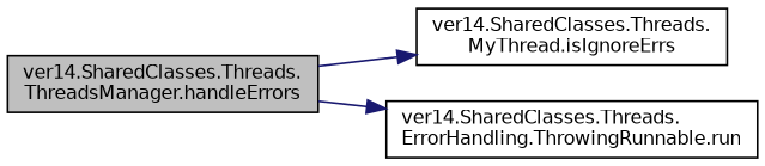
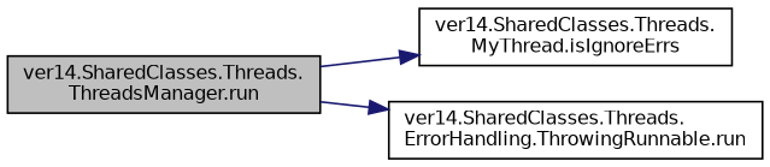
  digraph {
    rankdir=LR
    node [color=black fillcolor=white fontname=Helvetica fontsize=10 shape=record style=filled]
    edge [color=midnightblue fontname=Helvetica fontsize=10 labelfontname=Helvetica labelfontsize=10 style=solid]
-   n1 [fillcolor=grey75 fontcolor=black height=0.2 label="ver14.SharedClasses.Threads.\lThreadsManager.handleErrors" width=0.4]
+   n1 [fillcolor=grey75 fontcolor=black height=0.2 label="ver14.SharedClasses.Threads.\lThreadsManager.run" width=0.4]
    n2 [height=0.2 label="ver14.SharedClasses.Threads.\lMyThread.isIgnoreErrs" width=0.4]
    n3 [height=0.2 label="ver14.SharedClasses.Threads.\lErrorHandling.ThrowingRunnable.run" width=0.4]
    n1 -> n2
    n1 -> n3
  }
